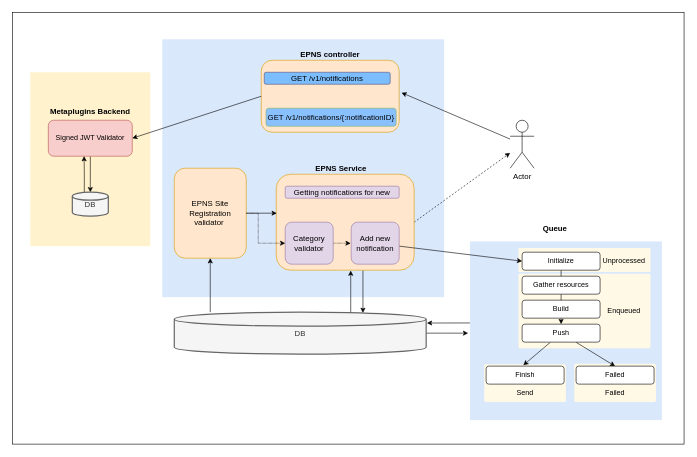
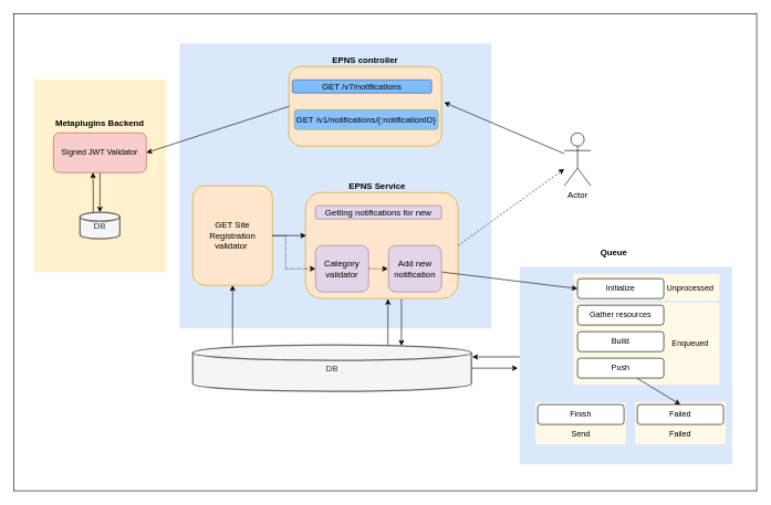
  <mxCell id="0" />
  <mxCell id="1" parent="0" />
  <mxCell id="2" value="" style="rounded=0;whiteSpace=wrap;html=1;" vertex="1" parent="1"><mxGeometry x="20" y="20" width="1120" height="720" as="geometry" /></mxCell>
  <mxCell id="3" style="edgeStyle=orthogonalEdgeStyle;rounded=0;orthogonalLoop=1;jettySize=auto;html=1;entryX=1.003;entryY=0.259;entryDx=0;entryDy=0;entryPerimeter=0;" parent="1" source="4" target="24" edge="1"><mxGeometry relative="1" as="geometry"><Array as="points"><mxPoint x="770" y="538" /><mxPoint x="770" y="538" /></Array></mxGeometry></mxCell>
  <mxCell id="4" value="" style="rounded=0;whiteSpace=wrap;html=1;fillColor=#dae8fc;strokeColor=none;" parent="1" vertex="1"><mxGeometry x="783" y="402" width="320" height="298" as="geometry" /></mxCell>
  <mxCell id="5" value="" style="rounded=1;whiteSpace=wrap;html=1;fillColor=#FFF9E6;strokeColor=none;imageWidth=24;arcSize=5;" parent="1" vertex="1"><mxGeometry x="806.75" y="607" width="136.25" height="63" as="geometry" /></mxCell>
  <mxCell id="6" value="" style="rounded=1;whiteSpace=wrap;html=1;fillColor=#FFF9E6;strokeColor=none;imageWidth=24;arcSize=5;" parent="1" vertex="1"><mxGeometry x="956.88" y="606" width="136.25" height="64" as="geometry" /></mxCell>
  <mxCell id="7" value="" style="rounded=1;whiteSpace=wrap;html=1;fillColor=#FFF9E6;strokeColor=none;imageWidth=24;arcSize=5;" parent="1" vertex="1"><mxGeometry x="864" y="413" width="220" height="40" as="geometry" /></mxCell>
  <mxCell id="8" value="" style="rounded=1;whiteSpace=wrap;html=1;fillColor=#FFF9E6;strokeColor=none;arcSize=2;" parent="1" vertex="1"><mxGeometry x="864" y="456" width="220" height="124" as="geometry" /></mxCell>
  <mxCell id="9" value="" style="rounded=0;whiteSpace=wrap;html=1;fontSize=13;fillColor=#fff2cc;strokeColor=none;" parent="1" vertex="1"><mxGeometry x="50" y="120" width="200" height="290" as="geometry" /></mxCell>
  <mxCell id="10" value="" style="rounded=0;whiteSpace=wrap;html=1;fontSize=13;fillColor=#dae8fc;strokeColor=none;" parent="1" vertex="1"><mxGeometry x="270" y="65" width="470" height="430" as="geometry" /></mxCell>
  <mxCell id="11" value="" style="rounded=1;whiteSpace=wrap;html=1;fontSize=13;fillColor=#ffe6cc;strokeColor=#d79b00;" parent="1" vertex="1"><mxGeometry x="435" y="100" width="230" height="120" as="geometry" /></mxCell>
  <mxCell id="12" style="edgeStyle=orthogonalEdgeStyle;rounded=0;orthogonalLoop=1;jettySize=auto;html=1;entryX=0.5;entryY=0;entryDx=0;entryDy=0;entryPerimeter=0;fontSize=13;" parent="1" source="13" target="16" edge="1"><mxGeometry relative="1" as="geometry" /></mxCell>
  <mxCell id="13" value="Signed JWT Validator" style="rounded=1;whiteSpace=wrap;html=1;fillColor=#f8cecc;strokeColor=#b85450;" parent="1" vertex="1"><mxGeometry x="80" y="200" width="140" height="60" as="geometry" /></mxCell>
  <mxCell id="14" value="Metaplugins Backend" style="text;html=1;strokeColor=none;fillColor=none;align=center;verticalAlign=middle;whiteSpace=wrap;rounded=0;fontSize=13;fontStyle=1" parent="1" vertex="1"><mxGeometry x="80" y="170" width="140" height="30" as="geometry" /></mxCell>
  <mxCell id="15" style="edgeStyle=orthogonalEdgeStyle;rounded=0;orthogonalLoop=1;jettySize=auto;html=1;entryX=0.426;entryY=0.997;entryDx=0;entryDy=0;fontSize=13;entryPerimeter=0;" parent="1" source="16" target="13" edge="1"><mxGeometry relative="1" as="geometry"><Array as="points"><mxPoint x="140" y="290" /><mxPoint x="140" y="290" /></Array></mxGeometry></mxCell>
  <mxCell id="16" value="DB" style="strokeWidth=2;html=1;shape=mxgraph.flowchart.database;whiteSpace=wrap;fontSize=13;fillColor=#f5f5f5;fontColor=#333333;strokeColor=#666666;" parent="1" vertex="1"><mxGeometry x="120" y="320" width="60" height="40" as="geometry" /></mxCell>
  <mxCell id="17" style="edgeStyle=none;rounded=0;orthogonalLoop=1;jettySize=auto;html=1;entryX=1;entryY=0.5;entryDx=0;entryDy=0;fontSize=13;exitX=0;exitY=0.5;exitDx=0;exitDy=0;" parent="1" source="11" target="13" edge="1"><mxGeometry relative="1" as="geometry" /></mxCell>
- <mxCell id="18" value="GET /v1/notifications" style="rounded=1;whiteSpace=wrap;html=1;fontSize=13;fillColor=#7CBDFE;strokeColor=#56517e;" parent="1" vertex="1"><mxGeometry x="440" y="120" width="210" height="20" as="geometry" /></mxCell>
+ <mxCell id="18" value="GET /v7/notifications" style="rounded=1;whiteSpace=wrap;html=1;fontSize=13;fillColor=#7CBDFE;strokeColor=#56517e;" parent="1" vertex="1"><mxGeometry x="440" y="120" width="210" height="20" as="geometry" /></mxCell>
  <mxCell id="19" value="EPNS controller" style="text;html=1;strokeColor=none;fillColor=none;align=center;verticalAlign=middle;whiteSpace=wrap;rounded=0;fontSize=13;fontStyle=1" parent="1" vertex="1"><mxGeometry x="445" y="80" width="210" height="20" as="geometry" /></mxCell>
- <mxCell id="20" value="EPNS Site Registration validator&amp;nbsp;" style="rounded=1;whiteSpace=wrap;html=1;fontSize=13;fillColor=#ffe6cc;strokeColor=#d79b00;" parent="1" vertex="1"><mxGeometry x="290" y="280" width="120" height="150" as="geometry" /></mxCell>
+ <mxCell id="20" value="GET Site Registration validator&amp;nbsp;" style="rounded=1;whiteSpace=wrap;html=1;fontSize=13;fillColor=#ffe6cc;strokeColor=#d79b00;" parent="1" vertex="1"><mxGeometry x="290" y="280" width="120" height="150" as="geometry" /></mxCell>
  <mxCell id="21" style="edgeStyle=orthogonalEdgeStyle;rounded=0;orthogonalLoop=1;jettySize=auto;html=1;entryX=0.5;entryY=1;entryDx=0;entryDy=0;fontSize=13;" parent="1" source="24" target="20" edge="1"><mxGeometry relative="1" as="geometry"><Array as="points"><mxPoint x="350" y="500" /><mxPoint x="350" y="500" /></Array></mxGeometry></mxCell>
  <mxCell id="22" style="edgeStyle=orthogonalEdgeStyle;rounded=0;orthogonalLoop=1;jettySize=auto;html=1;entryX=0.54;entryY=1.004;entryDx=0;entryDy=0;entryPerimeter=0;fontSize=13;" parent="1" source="24" target="27" edge="1"><mxGeometry relative="1" as="geometry"><Array as="points"><mxPoint x="584" y="485" /></Array></mxGeometry></mxCell>
  <mxCell id="23" style="edgeStyle=orthogonalEdgeStyle;rounded=0;orthogonalLoop=1;jettySize=auto;html=1;" parent="1" source="24" edge="1"><mxGeometry relative="1" as="geometry"><mxPoint x="780" y="555" as="targetPoint" /></mxGeometry></mxCell>
  <mxCell id="24" value="DB" style="strokeWidth=2;html=1;shape=mxgraph.flowchart.database;whiteSpace=wrap;fontSize=13;fillColor=#f5f5f5;fontColor=#333333;strokeColor=#666666;" parent="1" vertex="1"><mxGeometry x="290" y="520" width="420" height="70" as="geometry" /></mxCell>
  <mxCell id="25" style="edgeStyle=orthogonalEdgeStyle;rounded=0;orthogonalLoop=1;jettySize=auto;html=1;fontSize=13;entryX=0.749;entryY=0.017;entryDx=0;entryDy=0;entryPerimeter=0;" parent="1" source="27" target="24" edge="1"><mxGeometry relative="1" as="geometry"><mxPoint x="610" y="510" as="targetPoint" /><Array as="points"><mxPoint x="605" y="521" /></Array></mxGeometry></mxCell>
  <mxCell id="26" style="rounded=0;orthogonalLoop=1;jettySize=auto;html=1;dashed=1;exitX=1;exitY=0.5;exitDx=0;exitDy=0;" parent="1" source="27" target="31" edge="1"><mxGeometry relative="1" as="geometry" /></mxCell>
  <mxCell id="27" value="" style="rounded=1;whiteSpace=wrap;html=1;fontSize=13;fillColor=#ffe6cc;strokeColor=#d79b00;" parent="1" vertex="1"><mxGeometry x="460" y="290" width="230" height="160" as="geometry" /></mxCell>
  <mxCell id="28" value="Getting notifications for new" style="rounded=1;whiteSpace=wrap;html=1;fontSize=13;fillColor=#e1d5e7;strokeColor=#9673a6;" parent="1" vertex="1"><mxGeometry x="475" y="310" width="190" height="20" as="geometry" /></mxCell>
  <mxCell id="29" value="EPNS Service&amp;nbsp;" style="text;html=1;strokeColor=none;fillColor=none;align=center;verticalAlign=middle;whiteSpace=wrap;rounded=0;fontSize=13;fontStyle=1" parent="1" vertex="1"><mxGeometry x="465" y="270" width="210" height="20" as="geometry" /></mxCell>
  <mxCell id="30" style="edgeStyle=none;rounded=0;orthogonalLoop=1;jettySize=auto;html=1;entryX=1.017;entryY=0.45;entryDx=0;entryDy=0;fontSize=13;entryPerimeter=0;" parent="1" source="31" target="11" edge="1"><mxGeometry relative="1" as="geometry" /></mxCell>
  <mxCell id="31" value="Actor" style="shape=umlActor;verticalLabelPosition=bottom;verticalAlign=top;html=1;outlineConnect=0;fontSize=13;" parent="1" vertex="1"><mxGeometry x="850" y="200" width="40" height="80" as="geometry" /></mxCell>
  <mxCell id="32" style="edgeStyle=none;rounded=0;orthogonalLoop=1;jettySize=auto;html=1;entryX=0.004;entryY=0.406;entryDx=0;entryDy=0;fontSize=13;entryPerimeter=0;" parent="1" source="20" target="27" edge="1"><mxGeometry relative="1" as="geometry" /></mxCell>
- <mxCell id="33" value="GET /v1/notifications/{:notificationID}" style="rounded=1;whiteSpace=wrap;html=1;fontSize=13;fillColor=#89C0FE;strokeColor=#82b366;" parent="1" vertex="1"><mxGeometry x="443" y="180" width="217" height="30" as="geometry" /></mxCell>
+ <mxCell id="33" value="GET /v1/notifications/{:notificationID}" style="rounded=1;whiteSpace=wrap;html=1;fontSize=13;fillColor=#89C0FE;strokeColor=#82b366;" parent="1" vertex="1"><mxGeometry x="443" y="165" width="217" height="30" as="geometry" /></mxCell>
  <mxCell id="34" style="edgeStyle=none;rounded=0;orthogonalLoop=1;jettySize=auto;html=1;entryX=0;entryY=0.5;entryDx=0;entryDy=0;" parent="1" source="35" target="40" edge="1"><mxGeometry relative="1" as="geometry" /></mxCell>
  <mxCell id="35" value="Add new notification" style="rounded=1;whiteSpace=wrap;html=1;fontSize=13;fillColor=#e1d5e7;strokeColor=#9673a6;" parent="1" vertex="1"><mxGeometry x="585" y="370" width="80" height="70" as="geometry" /></mxCell>
  <mxCell id="36" style="edgeStyle=orthogonalEdgeStyle;rounded=0;orthogonalLoop=1;jettySize=auto;html=1;entryX=0;entryY=0.5;entryDx=0;entryDy=0;dashed=1;dashPattern=1 1;" parent="1" source="20" target="38" edge="1"><mxGeometry relative="1" as="geometry"><Array as="points"><mxPoint x="430" y="355" /><mxPoint x="430" y="405" /></Array></mxGeometry></mxCell>
  <mxCell id="37" style="edgeStyle=orthogonalEdgeStyle;rounded=0;orthogonalLoop=1;jettySize=auto;html=1;entryX=-0.011;entryY=0.504;entryDx=0;entryDy=0;entryPerimeter=0;dashed=1;dashPattern=1 1;" parent="1" source="38" target="35" edge="1"><mxGeometry relative="1" as="geometry" /></mxCell>
  <mxCell id="38" value="Category validator" style="rounded=1;whiteSpace=wrap;html=1;fontSize=13;fillColor=#e1d5e7;strokeColor=#9673a6;" parent="1" vertex="1"><mxGeometry x="475" y="370" width="80" height="70" as="geometry" /></mxCell>
- <mxCell id="39" value="" style="edgeStyle=orthogonalEdgeStyle;rounded=0;orthogonalLoop=1;jettySize=auto;html=1;" parent="1" source="40" target="45" edge="1"><mxGeometry relative="1" as="geometry" /></mxCell>
  <mxCell id="40" value="Initialize" style="rounded=1;whiteSpace=wrap;html=1;" parent="1" vertex="1"><mxGeometry x="870" y="420" width="130" height="30" as="geometry" /></mxCell>
  <mxCell id="41" value="Gather resources" style="rounded=1;whiteSpace=wrap;html=1;" parent="1" vertex="1"><mxGeometry x="870" y="460" width="130" height="30" as="geometry" /></mxCell>
  <mxCell id="42" value="Build&lt;span style=&quot;color: rgba(0, 0, 0, 0); font-family: monospace; font-size: 0px; text-align: start;&quot;&gt;%3CmxGraphModel%3E%3Croot%3E%3CmxCell%20id%3D%220%22%2F%3E%3CmxCell%20id%3D%221%22%20parent%3D%220%22%2F%3E%3CmxCell%20id%3D%222%22%20value%3D%22Gather%20resources%22%20style%3D%22rounded%3D1%3BwhiteSpace%3Dwrap%3Bhtml%3D1%3B%22%20vertex%3D%221%22%20parent%3D%221%22%3E%3CmxGeometry%20x%3D%22810%22%20y%3D%22540%22%20width%3D%22130%22%20height%3D%2230%22%20as%3D%22geometry%22%2F%3E%3C%2FmxCell%3E%3C%2Froot%3E%3C%2FmxGraphModel%3E&lt;/span&gt;" style="rounded=1;whiteSpace=wrap;html=1;" parent="1" vertex="1"><mxGeometry x="870" y="500" width="130" height="30" as="geometry" /></mxCell>
- <mxCell id="43" style="edgeStyle=none;rounded=0;orthogonalLoop=1;jettySize=auto;html=1;entryX=0.477;entryY=-0.05;entryDx=0;entryDy=0;entryPerimeter=0;" parent="1" source="45" target="46" edge="1"><mxGeometry relative="1" as="geometry" /></mxCell>
  <mxCell id="44" style="edgeStyle=none;rounded=0;orthogonalLoop=1;jettySize=auto;html=1;entryX=0.5;entryY=0;entryDx=0;entryDy=0;" parent="1" source="45" target="47" edge="1"><mxGeometry relative="1" as="geometry" /></mxCell>
  <mxCell id="45" value="Push" style="rounded=1;whiteSpace=wrap;html=1;" parent="1" vertex="1"><mxGeometry x="870" y="540" width="130" height="30" as="geometry" /></mxCell>
  <mxCell id="46" value="Finish" style="rounded=1;whiteSpace=wrap;html=1;" parent="1" vertex="1"><mxGeometry x="810" y="610" width="130" height="30" as="geometry" /></mxCell>
  <mxCell id="47" value="Failed" style="rounded=1;whiteSpace=wrap;html=1;" parent="1" vertex="1"><mxGeometry x="960" y="610" width="130" height="30" as="geometry" /></mxCell>
  <mxCell id="48" value="Queue" style="text;html=1;strokeColor=none;fillColor=none;align=center;verticalAlign=middle;whiteSpace=wrap;rounded=0;fontSize=13;fontStyle=1" parent="1" vertex="1"><mxGeometry x="820" y="370" width="210" height="20" as="geometry" /></mxCell>
  <mxCell id="49" value="Unprocessed" style="text;html=1;strokeColor=none;fillColor=none;align=center;verticalAlign=middle;whiteSpace=wrap;rounded=0;" parent="1" vertex="1"><mxGeometry x="1010" y="420" width="60" height="30" as="geometry" /></mxCell>
  <mxCell id="50" value="Enqueued" style="text;html=1;strokeColor=none;fillColor=none;align=center;verticalAlign=middle;whiteSpace=wrap;rounded=0;" parent="1" vertex="1"><mxGeometry x="1010" y="503" width="60" height="30" as="geometry" /></mxCell>
  <mxCell id="51" value="Send" style="text;html=1;strokeColor=none;fillColor=none;align=center;verticalAlign=middle;whiteSpace=wrap;rounded=0;" parent="1" vertex="1"><mxGeometry x="845" y="640" width="60" height="30" as="geometry" /></mxCell>
  <mxCell id="52" value="Failed" style="text;html=1;strokeColor=none;fillColor=none;align=center;verticalAlign=middle;whiteSpace=wrap;rounded=0;" parent="1" vertex="1"><mxGeometry x="995" y="640" width="60" height="30" as="geometry" /></mxCell>
